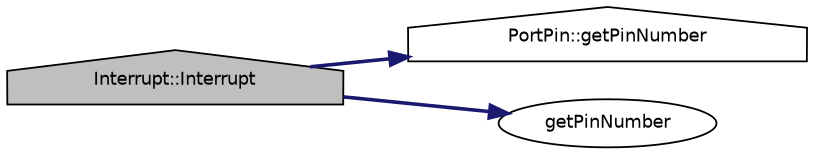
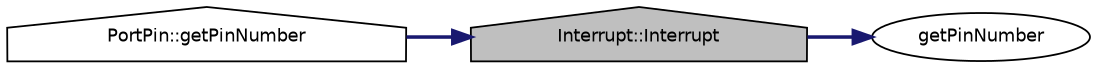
  digraph {
    rankdir=LR
    node [color=black fillcolor=white fontname=Helvetica fontsize=10 shape=house style=filled]
    edge [color=midnightblue fontname=Helvetica fontsize=10 labelfontname=Helvetica labelfontsize=10 style=bold]
    n1 [fillcolor=grey75 fontcolor=black height=0.2 label="Interrupt::Interrupt" width=0.4]
    n2 [height=0.2 label="PortPin::getPinNumber" width=0.4]
    n3 [height=0.2 label=getPinNumber shape=ellipse width=0.4]
-   n1 -> n2
+   n2 -> n1
    n1 -> n3
  }
